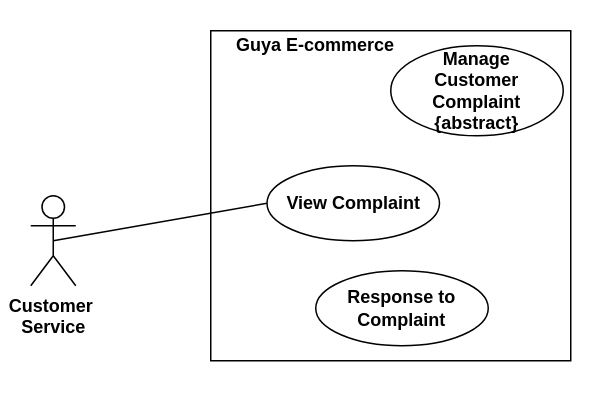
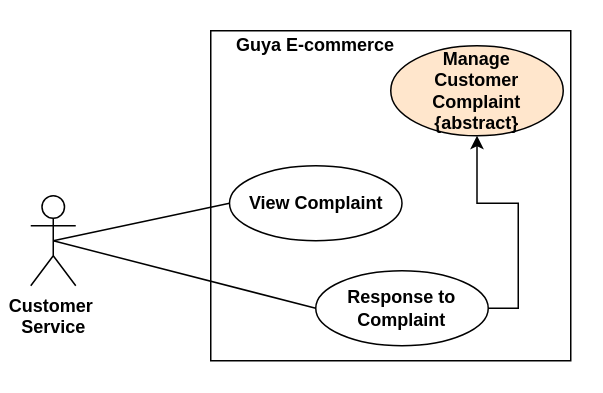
  <mxCell id="0" />
  <mxCell id="1" parent="0" />
  <mxCell id="2" value="Customer&amp;nbsp;&lt;br&gt;Service" style="shape=umlActor;verticalLabelPosition=bottom;labelBackgroundColor=#ffffff;verticalAlign=top;html=1;outlineConnect=0;fontStyle=1" vertex="1" parent="1"><mxGeometry x="20" y="130" width="30" height="60" as="geometry" /></mxCell>
  <mxCell id="3" value="" style="rounded=0;whiteSpace=wrap;html=1;" vertex="1" parent="1"><mxGeometry x="140" y="20" width="240" height="220" as="geometry" /></mxCell>
  <mxCell id="4" value="Guya E-commerce" style="text;html=1;strokeColor=none;fillColor=none;align=center;verticalAlign=middle;whiteSpace=wrap;rounded=0;fontStyle=1" vertex="1" parent="1"><mxGeometry x="150" y="20" width="120" height="20" as="geometry" /></mxCell>
- <mxCell id="5" value="Manage &lt;br&gt;Customer Complaint&lt;br&gt;{abstract}" style="ellipse;whiteSpace=wrap;html=1;fontStyle=1;align=center;horizontal=1;labelBackgroundColor=none;labelBorderColor=none;shadow=0;" vertex="1" parent="1"><mxGeometry x="260" y="30" width="115" height="60" as="geometry" /></mxCell>
- <mxCell id="6" value="View Complaint" style="ellipse;whiteSpace=wrap;html=1;fontStyle=1;align=center;horizontal=1;labelBackgroundColor=none;labelBorderColor=none;shadow=0;" vertex="1" parent="1"><mxGeometry x="177.5" y="110" width="115" height="50" as="geometry" /></mxCell>
+ <mxCell id="5" value="Manage &lt;br&gt;Customer Complaint&lt;br&gt;{abstract}" style="ellipse;whiteSpace=wrap;html=1;fontStyle=1;align=center;horizontal=1;labelBackgroundColor=none;labelBorderColor=none;shadow=0;fillColor=#ffe6cc;" vertex="1" parent="1"><mxGeometry x="260" y="30" width="115" height="60" as="geometry" /></mxCell>
+ <mxCell id="6" value="View Complaint" style="ellipse;whiteSpace=wrap;html=1;fontStyle=1;align=center;horizontal=1;labelBackgroundColor=none;labelBorderColor=none;shadow=0;" vertex="1" parent="1"><mxGeometry x="152.5" y="110" width="115" height="50" as="geometry" /></mxCell>
+ <mxCell id="7" style="edgeStyle=orthogonalEdgeStyle;rounded=0;orthogonalLoop=1;jettySize=auto;html=1;exitX=1;exitY=0.5;exitDx=0;exitDy=0;" edge="1" parent="1" source="8" target="5"><mxGeometry relative="1" as="geometry" /></mxCell>
  <mxCell id="8" value="Response to Complaint" style="ellipse;whiteSpace=wrap;html=1;fontStyle=1;align=center;horizontal=1;labelBackgroundColor=none;labelBorderColor=none;shadow=0;" vertex="1" parent="1"><mxGeometry x="210" y="180" width="115" height="50" as="geometry" /></mxCell>
  <mxCell id="9" value="" style="endArrow=none;html=1;entryX=0;entryY=0.5;entryDx=0;entryDy=0;" edge="1" parent="1" target="6"><mxGeometry width="50" height="50" relative="1" as="geometry"><mxPoint x="35" y="160" as="sourcePoint" /><mxPoint x="70" y="420" as="targetPoint" /></mxGeometry></mxCell>
+ <mxCell id="10" value="" style="endArrow=none;html=1;entryX=0;entryY=0.5;entryDx=0;entryDy=0;exitX=0.5;exitY=0.5;exitDx=0;exitDy=0;exitPerimeter=0;" edge="1" parent="1" source="2" target="8"><mxGeometry width="50" height="50" relative="1" as="geometry"><mxPoint x="45" y="170" as="sourcePoint" /><mxPoint x="162.5" y="145" as="targetPoint" /></mxGeometry></mxCell>
